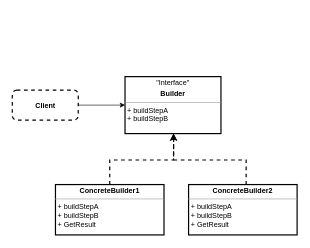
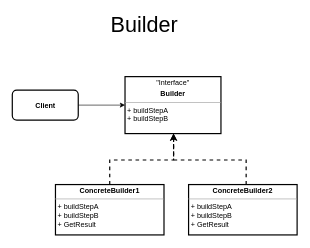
  <mxCell id="0" />
  <mxCell id="1" parent="0" />
  <mxCell id="2" value="&lt;p style=&quot;margin: 0px ; margin-top: 4px ; text-align: center&quot;&gt;&quot;Interface&quot;&lt;/p&gt;&lt;p style=&quot;margin: 0px ; margin-top: 4px ; text-align: center&quot;&gt;&lt;b&gt;Builder&lt;/b&gt;&lt;/p&gt;&lt;hr size=&quot;1&quot;&gt;&lt;p style=&quot;margin: 0px ; margin-left: 4px&quot;&gt;+ buildStepA&lt;/p&gt;&lt;p style=&quot;margin: 0px ; margin-left: 4px&quot;&gt;+ buildStepB&lt;/p&gt;" style="verticalAlign=top;align=left;overflow=fill;fontSize=12;fontFamily=Helvetica;html=1;strokeWidth=2;" parent="1" vertex="1"><mxGeometry x="208" y="127" width="160" height="95" as="geometry" /></mxCell>
  <mxCell id="3" style="edgeStyle=orthogonalEdgeStyle;rounded=0;orthogonalLoop=1;jettySize=auto;html=1;entryX=0;entryY=0.5;entryDx=0;entryDy=0;" parent="1" source="4" target="2" edge="1"><mxGeometry relative="1" as="geometry"><mxPoint x="148" y="163.5" as="targetPoint" /></mxGeometry></mxCell>
- <mxCell id="4" value="&lt;b&gt;Client&lt;/b&gt;" style="html=1;rounded=1;strokeWidth=2;dashed=1;" parent="1" vertex="1"><mxGeometry x="20" y="149.5" width="110" height="50" as="geometry" /></mxCell>
+ <mxCell id="4" value="&lt;b&gt;Client&lt;/b&gt;" style="html=1;rounded=1;strokeWidth=2;" parent="1" vertex="1"><mxGeometry x="20" y="149.5" width="110" height="50" as="geometry" /></mxCell>
+ <mxCell id="5" value="Builder" style="text;html=1;strokeColor=none;fillColor=none;align=center;verticalAlign=middle;whiteSpace=wrap;rounded=0;fontSize=36;fontStyle=0;spacingTop=0;spacingLeft=0;" parent="1" vertex="1"><mxGeometry x="133" y="20" width="215" height="40" as="geometry" /></mxCell>
  <mxCell id="6" style="edgeStyle=orthogonalEdgeStyle;rounded=0;orthogonalLoop=1;jettySize=auto;html=1;entryX=0.5;entryY=1;entryDx=0;entryDy=0;dashed=1;strokeWidth=2;" parent="1" edge="1"><mxGeometry relative="1" as="geometry"><mxPoint x="410.034" y="307" as="sourcePoint" /><Array as="points"><mxPoint x="410" y="266" /><mxPoint x="289" y="266" /></Array><mxPoint x="289" y="222" as="targetPoint" /></mxGeometry></mxCell>
  <mxCell id="7" style="edgeStyle=orthogonalEdgeStyle;rounded=0;orthogonalLoop=1;jettySize=auto;html=1;entryX=0.5;entryY=1;entryDx=0;entryDy=0;dashed=1;strokeWidth=2;" parent="1" edge="1"><mxGeometry relative="1" as="geometry"><mxPoint x="182.5" y="307" as="sourcePoint" /><mxPoint x="289" y="222" as="targetPoint" /><Array as="points"><mxPoint x="183" y="266" /><mxPoint x="289" y="266" /></Array></mxGeometry></mxCell>
  <mxCell id="8" value="&lt;p style=&quot;margin: 0px ; margin-top: 4px ; text-align: center&quot;&gt;&lt;span style=&quot;font-weight: 700&quot;&gt;ConcreteBuilder1&lt;/span&gt;&lt;br&gt;&lt;/p&gt;&lt;hr size=&quot;1&quot;&gt;&lt;p style=&quot;margin: 0px ; margin-left: 4px&quot;&gt;+ buildStepA&lt;br&gt;&lt;/p&gt;&lt;p style=&quot;margin: 0px ; margin-left: 4px&quot;&gt;+ buildStepB&lt;/p&gt;&lt;p style=&quot;margin: 0px ; margin-left: 4px&quot;&gt;+ GetResult&lt;/p&gt;" style="verticalAlign=top;align=left;overflow=fill;fontSize=12;fontFamily=Helvetica;html=1;strokeWidth=2;" parent="1" vertex="1"><mxGeometry x="92" y="307" width="181" height="84" as="geometry" /></mxCell>
  <mxCell id="9" value="&lt;p style=&quot;margin: 0px ; margin-top: 4px ; text-align: center&quot;&gt;&lt;span style=&quot;font-weight: 700&quot;&gt;ConcreteBuilder2&lt;/span&gt;&lt;br&gt;&lt;/p&gt;&lt;hr size=&quot;1&quot;&gt;&lt;p style=&quot;margin: 0px 0px 0px 4px&quot;&gt;+ buildStepA&lt;br&gt;&lt;/p&gt;&lt;p style=&quot;margin: 0px 0px 0px 4px&quot;&gt;+ buildStepB&lt;/p&gt;&lt;p style=&quot;margin: 0px 0px 0px 4px&quot;&gt;+ GetResult&lt;/p&gt;" style="verticalAlign=top;align=left;overflow=fill;fontSize=12;fontFamily=Helvetica;html=1;strokeWidth=2;" parent="1" vertex="1"><mxGeometry x="314" y="307" width="181" height="84" as="geometry" /></mxCell>
